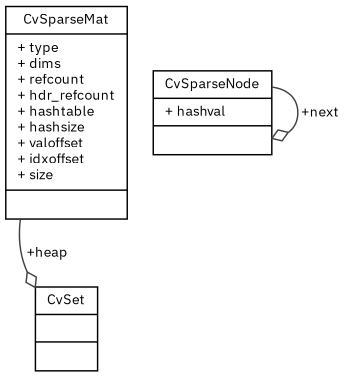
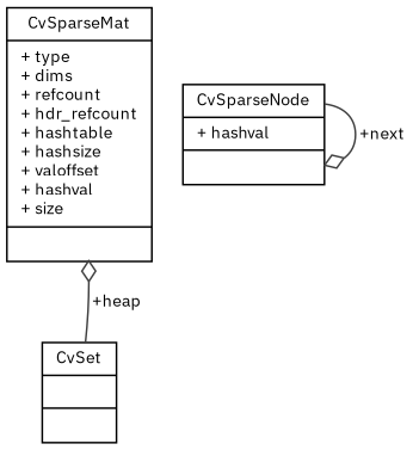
  digraph {
    fontname="IBM Plex Sans"
    node [color=black fillcolor=white fontname="IBM Plex Sans" fontsize=10 shape=record style=filled]
    edge [arrowhead=odiamond color=grey25 fontname="IBM Plex Sans" fontsize=10 labelfontname=Helvetica labelfontsize=10 style=solid]
-   n1 [height=0.2 label="{CvSparseMat\n|+ type\l+ dims\l+ refcount\l+ hdr_refcount\l+ hashtable\l+ hashsize\l+ valoffset\l+ idxoffset\l+ size\l|}" width=0.4]
+   n1 [height=0.2 label="{CvSparseMat\n|+ type\l+ dims\l+ refcount\l+ hdr_refcount\l+ hashtable\l+ hashsize\l+ valoffset\l+ hashval\l+ size\l|}" width=0.4]
    n2 [height=0.2 label="{CvSet\n||}" width=0.4]
    n3 [height=0.2 label="{CvSparseNode\n|+ hashval\l|}" width=0.4]
-   n1 -> n2 [label=" +heap"]
+   n2 -> n1 [label=" +heap"]
    n3 -> n3 [label=" +next"]
  }
